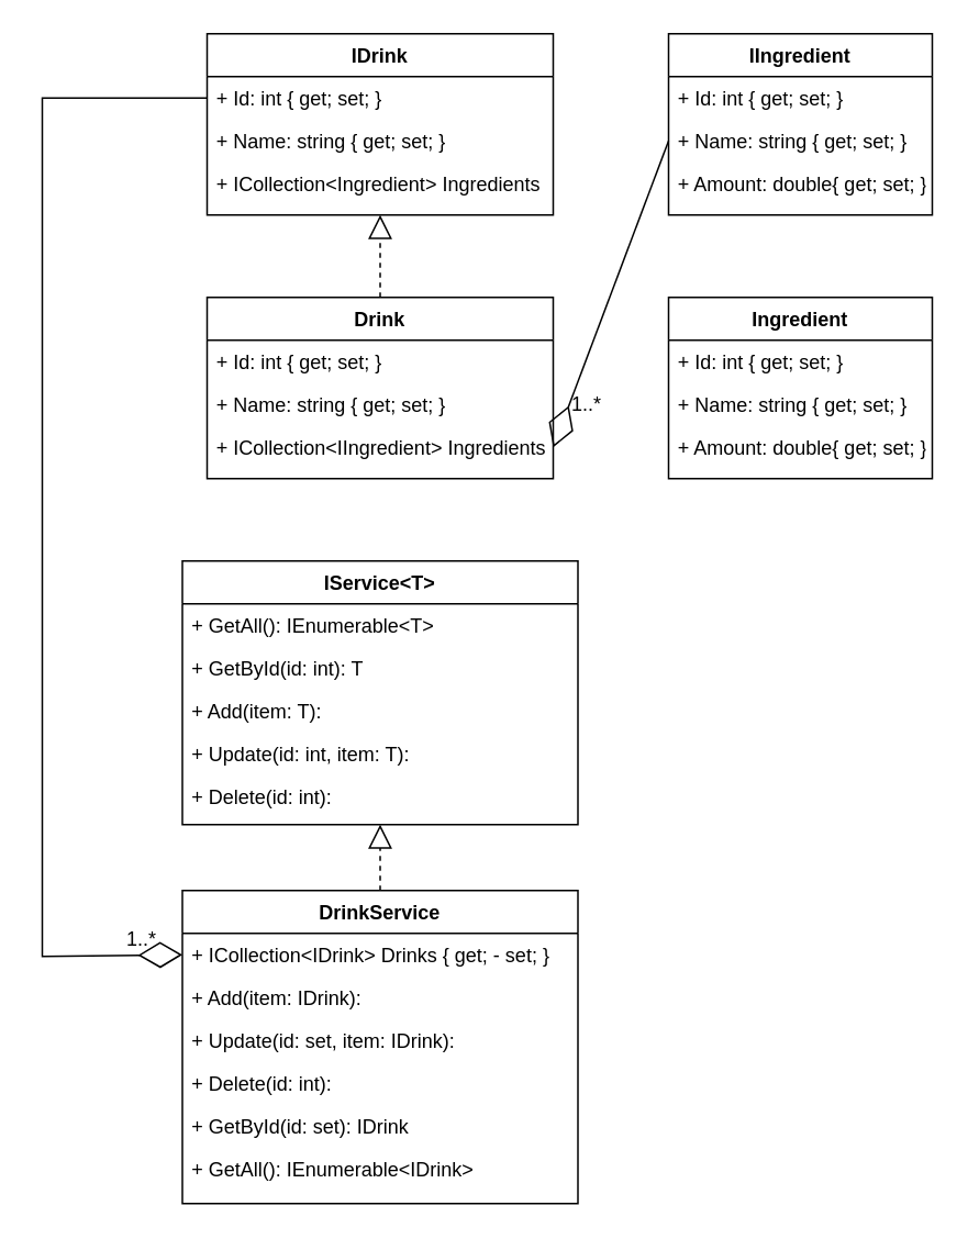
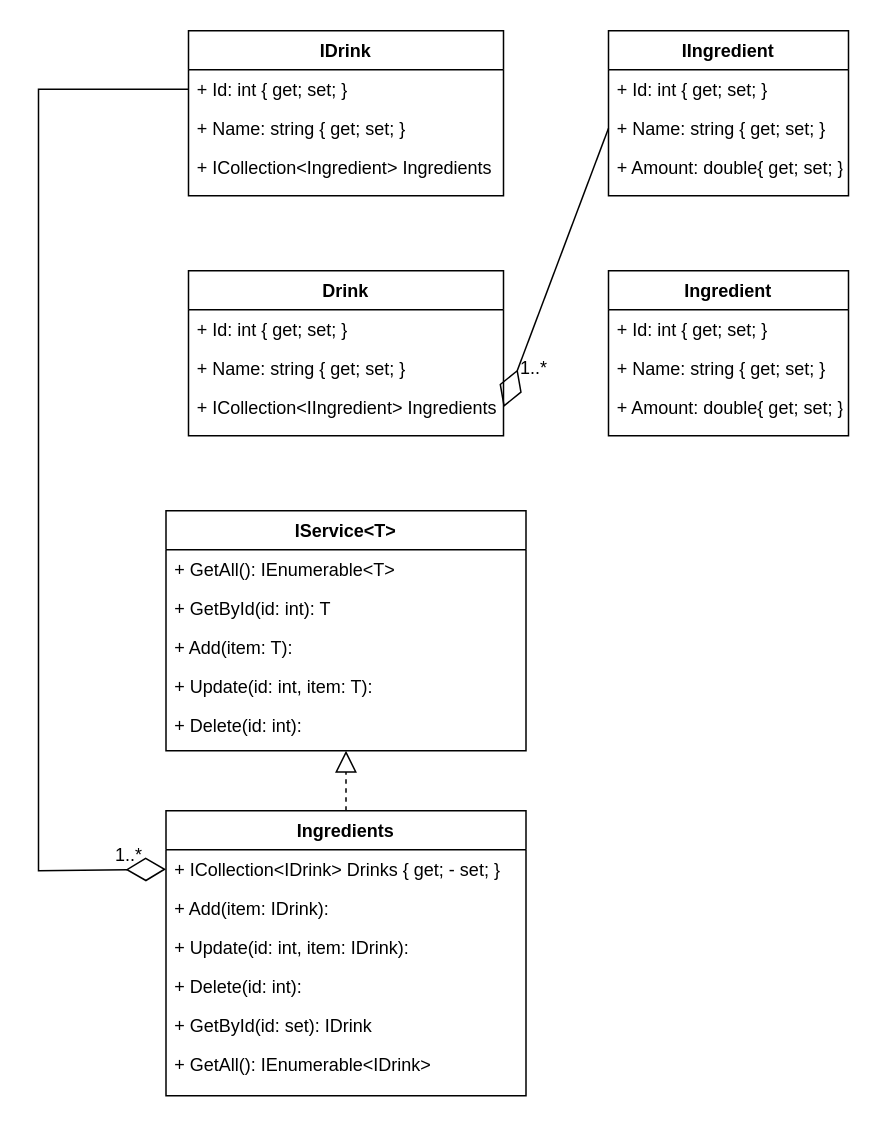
  <mxCell id="0" />
  <mxCell id="1" parent="0" />
  <mxCell id="2" value="Drink" style="swimlane;fontStyle=1;align=center;verticalAlign=top;childLayout=stackLayout;horizontal=1;startSize=26;horizontalStack=0;resizeParent=1;resizeLast=0;collapsible=1;marginBottom=0;rounded=0;shadow=0;strokeWidth=1;" parent="1" vertex="1"><mxGeometry x="120" y="180" width="210" height="110" as="geometry"><mxRectangle x="230" y="140" width="160" height="26" as="alternateBounds" /></mxGeometry></mxCell>
  <mxCell id="3" value="+ Id: int { get; set; }" style="text;align=left;verticalAlign=top;spacingLeft=4;spacingRight=4;overflow=hidden;rotatable=0;points=[[0,0.5],[1,0.5]];portConstraint=eastwest;" parent="2" vertex="1"><mxGeometry y="26" width="210" height="26" as="geometry" /></mxCell>
  <mxCell id="4" value="+ Name: string { get; set; }" style="text;align=left;verticalAlign=top;spacingLeft=4;spacingRight=4;overflow=hidden;rotatable=0;points=[[0,0.5],[1,0.5]];portConstraint=eastwest;rounded=0;shadow=0;html=0;" parent="2" vertex="1"><mxGeometry y="52" width="210" height="26" as="geometry" /></mxCell>
  <mxCell id="5" value="+ ICollection&lt;IIngredient&gt; Ingredients" style="text;align=left;verticalAlign=top;spacingLeft=4;spacingRight=4;overflow=hidden;rotatable=0;points=[[0,0.5],[1,0.5]];portConstraint=eastwest;rounded=0;shadow=0;html=0;" parent="2" vertex="1"><mxGeometry y="78" width="210" height="26" as="geometry" /></mxCell>
  <mxCell id="6" value="Ingredient" style="swimlane;fontStyle=1;align=center;verticalAlign=top;childLayout=stackLayout;horizontal=1;startSize=26;horizontalStack=0;resizeParent=1;resizeLast=0;collapsible=1;marginBottom=0;rounded=0;shadow=0;strokeWidth=1;" parent="1" vertex="1"><mxGeometry x="400" y="180" width="160" height="110" as="geometry"><mxRectangle x="550" y="140" width="160" height="26" as="alternateBounds" /></mxGeometry></mxCell>
  <mxCell id="7" value="+ Id: int { get; set; }" style="text;align=left;verticalAlign=top;spacingLeft=4;spacingRight=4;overflow=hidden;rotatable=0;points=[[0,0.5],[1,0.5]];portConstraint=eastwest;" parent="6" vertex="1"><mxGeometry y="26" width="160" height="26" as="geometry" /></mxCell>
  <mxCell id="8" value="+ Name: string { get; set; }" style="text;align=left;verticalAlign=top;spacingLeft=4;spacingRight=4;overflow=hidden;rotatable=0;points=[[0,0.5],[1,0.5]];portConstraint=eastwest;rounded=0;shadow=0;html=0;" parent="6" vertex="1"><mxGeometry y="52" width="160" height="26" as="geometry" /></mxCell>
  <mxCell id="9" value="+ Amount: double{ get; set; }" style="text;align=left;verticalAlign=top;spacingLeft=4;spacingRight=4;overflow=hidden;rotatable=0;points=[[0,0.5],[1,0.5]];portConstraint=eastwest;rounded=0;shadow=0;html=0;" parent="6" vertex="1"><mxGeometry y="78" width="160" height="26" as="geometry" /></mxCell>
  <mxCell id="10" value="IDrink" style="swimlane;fontStyle=1;align=center;verticalAlign=top;childLayout=stackLayout;horizontal=1;startSize=26;horizontalStack=0;resizeParent=1;resizeLast=0;collapsible=1;marginBottom=0;rounded=0;shadow=0;strokeWidth=1;" parent="1" vertex="1"><mxGeometry x="120" y="20" width="210" height="110" as="geometry"><mxRectangle x="230" y="140" width="160" height="26" as="alternateBounds" /></mxGeometry></mxCell>
  <mxCell id="11" value="+ Id: int { get; set; }" style="text;align=left;verticalAlign=top;spacingLeft=4;spacingRight=4;overflow=hidden;rotatable=0;points=[[0,0.5],[1,0.5]];portConstraint=eastwest;" parent="10" vertex="1"><mxGeometry y="26" width="210" height="26" as="geometry" /></mxCell>
  <mxCell id="12" value="+ Name: string { get; set; }" style="text;align=left;verticalAlign=top;spacingLeft=4;spacingRight=4;overflow=hidden;rotatable=0;points=[[0,0.5],[1,0.5]];portConstraint=eastwest;rounded=0;shadow=0;html=0;" parent="10" vertex="1"><mxGeometry y="52" width="210" height="26" as="geometry" /></mxCell>
  <mxCell id="13" value="+ ICollection&lt;Ingredient&gt; Ingredients" style="text;align=left;verticalAlign=top;spacingLeft=4;spacingRight=4;overflow=hidden;rotatable=0;points=[[0,0.5],[1,0.5]];portConstraint=eastwest;rounded=0;shadow=0;html=0;" parent="10" vertex="1"><mxGeometry y="78" width="210" height="26" as="geometry" /></mxCell>
  <mxCell id="14" value="IIngredient" style="swimlane;fontStyle=1;align=center;verticalAlign=top;childLayout=stackLayout;horizontal=1;startSize=26;horizontalStack=0;resizeParent=1;resizeLast=0;collapsible=1;marginBottom=0;rounded=0;shadow=0;strokeWidth=1;" parent="1" vertex="1"><mxGeometry x="400" y="20" width="160" height="110" as="geometry"><mxRectangle x="550" y="140" width="160" height="26" as="alternateBounds" /></mxGeometry></mxCell>
  <mxCell id="15" value="+ Id: int { get; set; }" style="text;align=left;verticalAlign=top;spacingLeft=4;spacingRight=4;overflow=hidden;rotatable=0;points=[[0,0.5],[1,0.5]];portConstraint=eastwest;" parent="14" vertex="1"><mxGeometry y="26" width="160" height="26" as="geometry" /></mxCell>
  <mxCell id="16" value="+ Name: string { get; set; }" style="text;align=left;verticalAlign=top;spacingLeft=4;spacingRight=4;overflow=hidden;rotatable=0;points=[[0,0.5],[1,0.5]];portConstraint=eastwest;rounded=0;shadow=0;html=0;" parent="14" vertex="1"><mxGeometry y="52" width="160" height="26" as="geometry" /></mxCell>
  <mxCell id="17" value="+ Amount: double{ get; set; }" style="text;align=left;verticalAlign=top;spacingLeft=4;spacingRight=4;overflow=hidden;rotatable=0;points=[[0,0.5],[1,0.5]];portConstraint=eastwest;rounded=0;shadow=0;html=0;" parent="14" vertex="1"><mxGeometry y="78" width="160" height="26" as="geometry" /></mxCell>
- <mxCell id="18" value="" style="endArrow=block;dashed=1;endFill=0;endSize=12;html=1;rounded=0;exitX=0.5;exitY=0;exitDx=0;exitDy=0;entryX=0.5;entryY=1;entryDx=0;entryDy=0;" parent="1" source="2" target="10" edge="1"><mxGeometry width="160" relative="1" as="geometry"><mxPoint x="230" y="190" as="sourcePoint" /><mxPoint x="390" y="190" as="targetPoint" /></mxGeometry></mxCell>
  <mxCell id="19" value="" style="endArrow=diamondThin;endFill=0;endSize=24;html=1;rounded=0;exitX=0;exitY=0.5;exitDx=0;exitDy=0;entryX=1;entryY=0.5;entryDx=0;entryDy=0;" parent="1" source="16" target="5" edge="1"><mxGeometry width="160" relative="1" as="geometry"><mxPoint x="230" y="190" as="sourcePoint" /><mxPoint x="390" y="190" as="targetPoint" /></mxGeometry></mxCell>
  <mxCell id="20" value="IService&lt;T&gt;" style="swimlane;fontStyle=1;align=center;verticalAlign=top;childLayout=stackLayout;horizontal=1;startSize=26;horizontalStack=0;resizeParent=1;resizeLast=0;collapsible=1;marginBottom=0;rounded=0;shadow=0;strokeWidth=1;" parent="1" vertex="1"><mxGeometry x="105" y="340" width="240" height="160" as="geometry"><mxRectangle x="130" y="380" width="160" height="26" as="alternateBounds" /></mxGeometry></mxCell>
  <mxCell id="21" value="+ GetAll(): IEnumerable&lt;T&gt;" style="text;align=left;verticalAlign=top;spacingLeft=4;spacingRight=4;overflow=hidden;rotatable=0;points=[[0,0.5],[1,0.5]];portConstraint=eastwest;" parent="20" vertex="1"><mxGeometry y="26" width="240" height="26" as="geometry" /></mxCell>
  <mxCell id="22" value="+ GetById(id: int): T" style="text;align=left;verticalAlign=top;spacingLeft=4;spacingRight=4;overflow=hidden;rotatable=0;points=[[0,0.5],[1,0.5]];portConstraint=eastwest;rounded=0;shadow=0;html=0;" parent="20" vertex="1"><mxGeometry y="52" width="240" height="26" as="geometry" /></mxCell>
  <mxCell id="23" value="+ Add(item: T):" style="text;align=left;verticalAlign=top;spacingLeft=4;spacingRight=4;overflow=hidden;rotatable=0;points=[[0,0.5],[1,0.5]];portConstraint=eastwest;rounded=0;shadow=0;html=0;" parent="20" vertex="1"><mxGeometry y="78" width="240" height="26" as="geometry" /></mxCell>
  <mxCell id="24" value="+ Update(id: int, item: T):" style="text;align=left;verticalAlign=top;spacingLeft=4;spacingRight=4;overflow=hidden;rotatable=0;points=[[0,0.5],[1,0.5]];portConstraint=eastwest;rounded=0;shadow=0;html=0;" parent="20" vertex="1"><mxGeometry y="104" width="240" height="26" as="geometry" /></mxCell>
  <mxCell id="25" value="+ Delete(id: int):" style="text;align=left;verticalAlign=top;spacingLeft=4;spacingRight=4;overflow=hidden;rotatable=0;points=[[0,0.5],[1,0.5]];portConstraint=eastwest;rounded=0;shadow=0;html=0;" parent="20" vertex="1"><mxGeometry y="130" width="240" height="26" as="geometry" /></mxCell>
- <mxCell id="26" value="DrinkService" style="swimlane;fontStyle=1;align=center;verticalAlign=top;childLayout=stackLayout;horizontal=1;startSize=26;horizontalStack=0;resizeParent=1;resizeLast=0;collapsible=1;marginBottom=0;rounded=0;shadow=0;strokeWidth=1;" parent="1" vertex="1"><mxGeometry x="105" y="540" width="240" height="190" as="geometry"><mxRectangle x="130" y="380" width="160" height="26" as="alternateBounds" /></mxGeometry></mxCell>
+ <mxCell id="26" value="Ingredients" style="swimlane;fontStyle=1;align=center;verticalAlign=top;childLayout=stackLayout;horizontal=1;startSize=26;horizontalStack=0;resizeParent=1;resizeLast=0;collapsible=1;marginBottom=0;rounded=0;shadow=0;strokeWidth=1;" parent="1" vertex="1"><mxGeometry x="105" y="540" width="240" height="190" as="geometry"><mxRectangle x="130" y="380" width="160" height="26" as="alternateBounds" /></mxGeometry></mxCell>
  <mxCell id="27" value="+ ICollection&lt;IDrink&gt; Drinks { get; - set; }" style="text;align=left;verticalAlign=top;spacingLeft=4;spacingRight=4;overflow=hidden;rotatable=0;points=[[0,0.5],[1,0.5]];portConstraint=eastwest;" parent="26" vertex="1"><mxGeometry y="26" width="240" height="26" as="geometry" /></mxCell>
  <mxCell id="28" value="+ Add(item: IDrink):" style="text;align=left;verticalAlign=top;spacingLeft=4;spacingRight=4;overflow=hidden;rotatable=0;points=[[0,0.5],[1,0.5]];portConstraint=eastwest;rounded=0;shadow=0;html=0;" parent="26" vertex="1"><mxGeometry y="52" width="240" height="26" as="geometry" /></mxCell>
- <mxCell id="29" value="+ Update(id: set, item: IDrink):" style="text;align=left;verticalAlign=top;spacingLeft=4;spacingRight=4;overflow=hidden;rotatable=0;points=[[0,0.5],[1,0.5]];portConstraint=eastwest;rounded=0;shadow=0;html=0;" parent="26" vertex="1"><mxGeometry y="78" width="240" height="26" as="geometry" /></mxCell>
+ <mxCell id="29" value="+ Update(id: int, item: IDrink):" style="text;align=left;verticalAlign=top;spacingLeft=4;spacingRight=4;overflow=hidden;rotatable=0;points=[[0,0.5],[1,0.5]];portConstraint=eastwest;rounded=0;shadow=0;html=0;" parent="26" vertex="1"><mxGeometry y="78" width="240" height="26" as="geometry" /></mxCell>
  <mxCell id="30" value="+ Delete(id: int):" style="text;align=left;verticalAlign=top;spacingLeft=4;spacingRight=4;overflow=hidden;rotatable=0;points=[[0,0.5],[1,0.5]];portConstraint=eastwest;rounded=0;shadow=0;html=0;" parent="26" vertex="1"><mxGeometry y="104" width="240" height="26" as="geometry" /></mxCell>
  <mxCell id="31" value="+ GetById(id: set): IDrink" style="text;align=left;verticalAlign=top;spacingLeft=4;spacingRight=4;overflow=hidden;rotatable=0;points=[[0,0.5],[1,0.5]];portConstraint=eastwest;rounded=0;shadow=0;html=0;" parent="26" vertex="1"><mxGeometry y="130" width="240" height="26" as="geometry" /></mxCell>
  <mxCell id="32" value="+ GetAll(): IEnumerable&lt;IDrink&gt;" style="text;align=left;verticalAlign=top;spacingLeft=4;spacingRight=4;overflow=hidden;rotatable=0;points=[[0,0.5],[1,0.5]];portConstraint=eastwest;" parent="26" vertex="1"><mxGeometry y="156" width="240" height="26" as="geometry" /></mxCell>
  <mxCell id="33" value="" style="endArrow=block;dashed=1;endFill=0;endSize=12;html=1;rounded=0;entryX=0.5;entryY=1;entryDx=0;entryDy=0;exitX=0.5;exitY=0;exitDx=0;exitDy=0;" parent="1" source="26" edge="1"><mxGeometry width="160" relative="1" as="geometry"><mxPoint x="230" y="490" as="sourcePoint" /><mxPoint x="225" y="500" as="targetPoint" /></mxGeometry></mxCell>
  <mxCell id="34" value="" style="endArrow=diamondThin;endFill=0;endSize=24;html=1;rounded=0;entryX=0;entryY=0.5;entryDx=0;entryDy=0;exitX=0;exitY=0.5;exitDx=0;exitDy=0;" parent="1" source="11" target="27" edge="1"><mxGeometry width="160" relative="1" as="geometry"><mxPoint x="20" as="sourcePoint" y="60" /><mxPoint x="60" y="530" as="targetPoint" /><Array as="points"><mxPoint x="20" y="59" /><mxPoint x="20" y="320" /><mxPoint x="20" y="580" /></Array></mxGeometry></mxCell>
  <mxCell id="35" value="1..*" style="text;html=1;align=center;verticalAlign=middle;resizable=0;points=[];autosize=1;strokeColor=none;fillColor=none;" parent="1" vertex="1"><mxGeometry x="60" y="555" width="40" height="30" as="geometry" /></mxCell>
  <mxCell id="36" value="1..*" style="text;html=1;align=center;verticalAlign=middle;resizable=0;points=[];autosize=1;strokeColor=none;fillColor=none;" parent="1" vertex="1"><mxGeometry x="330" y="230" width="40" height="30" as="geometry" /></mxCell>
